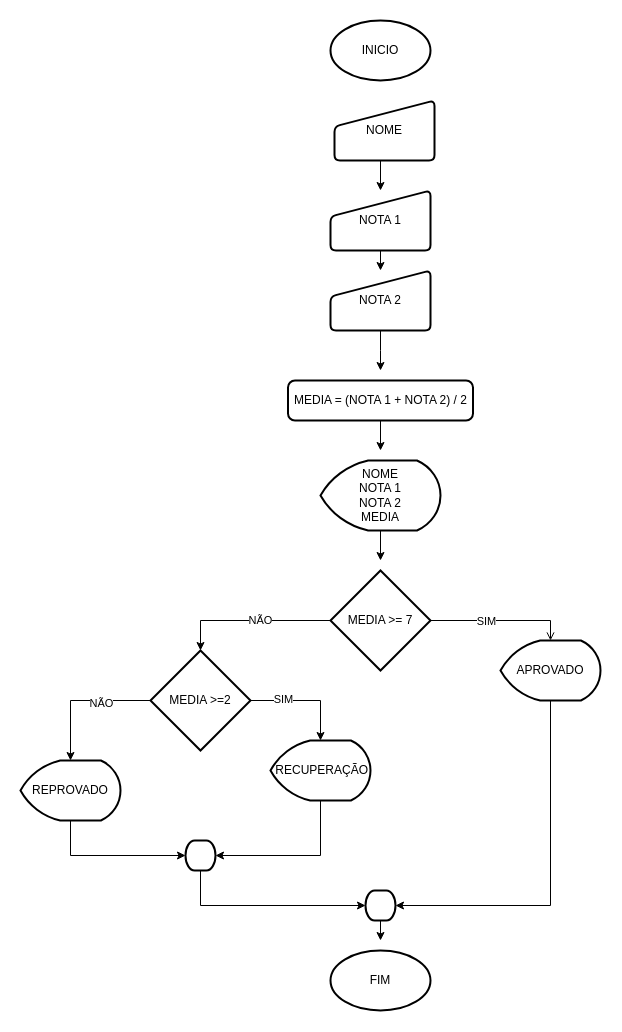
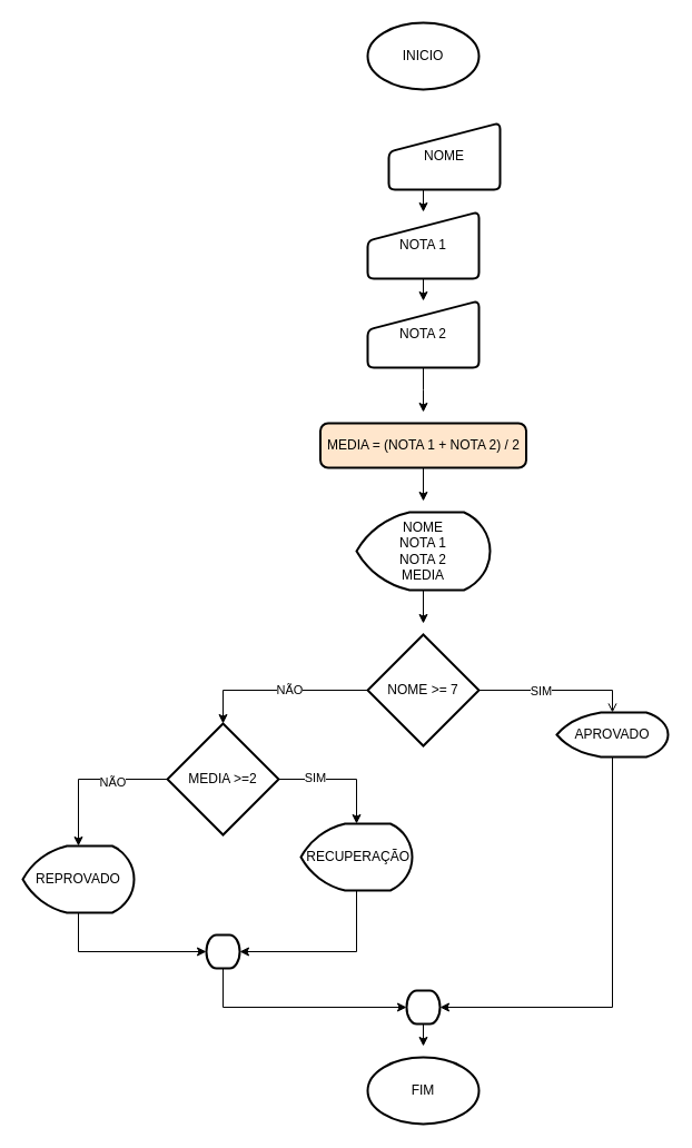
  <mxCell id="0" />
  <mxCell id="1" parent="0" />
  <mxCell id="2" value="INICIO" style="strokeWidth=2;html=1;shape=mxgraph.flowchart.start_1;whiteSpace=wrap;" vertex="1" parent="1"><mxGeometry x="330" y="20" width="100" height="60" as="geometry" /></mxCell>
  <mxCell id="3" style="edgeStyle=orthogonalEdgeStyle;rounded=0;orthogonalLoop=1;jettySize=auto;html=1;exitX=0.5;exitY=1;exitDx=0;exitDy=0;entryX=0.5;entryY=0;entryDx=0;entryDy=0;" edge="1" parent="1" source="4" target="6"><mxGeometry relative="1" as="geometry" /></mxCell>
- <mxCell id="4" value="NOME" style="html=1;strokeWidth=2;shape=manualInput;whiteSpace=wrap;rounded=1;size=26;arcSize=11;" vertex="1" parent="1"><mxGeometry x="334" y="100" width="100" height="60" as="geometry" /></mxCell>
+ <mxCell id="4" value="NOME" style="html=1;strokeWidth=2;shape=manualInput;whiteSpace=wrap;rounded=1;size=26;arcSize=11;" vertex="1" parent="1"><mxGeometry x="349" y="110" width="100" height="60" as="geometry" /></mxCell>
  <mxCell id="5" style="edgeStyle=orthogonalEdgeStyle;rounded=0;orthogonalLoop=1;jettySize=auto;html=1;exitX=0.5;exitY=1;exitDx=0;exitDy=0;entryX=0.5;entryY=0;entryDx=0;entryDy=0;" edge="1" parent="1" source="6" target="8"><mxGeometry relative="1" as="geometry" /></mxCell>
  <mxCell id="6" value="NOTA 1" style="html=1;strokeWidth=2;shape=manualInput;whiteSpace=wrap;rounded=1;size=26;arcSize=11;" vertex="1" parent="1"><mxGeometry x="330" y="190" width="100" height="60" as="geometry" /></mxCell>
  <mxCell id="7" style="edgeStyle=orthogonalEdgeStyle;rounded=0;orthogonalLoop=1;jettySize=auto;html=1;exitX=0.5;exitY=1;exitDx=0;exitDy=0;" edge="1" parent="1" source="8"><mxGeometry relative="1" as="geometry"><mxPoint x="380" y="370" as="targetPoint" /></mxGeometry></mxCell>
  <mxCell id="8" value="NOTA 2" style="html=1;strokeWidth=2;shape=manualInput;whiteSpace=wrap;rounded=1;size=26;arcSize=11;" vertex="1" parent="1"><mxGeometry x="330" y="270" width="100" height="60" as="geometry" /></mxCell>
  <mxCell id="9" style="edgeStyle=orthogonalEdgeStyle;rounded=0;orthogonalLoop=1;jettySize=auto;html=1;exitX=0.5;exitY=1;exitDx=0;exitDy=0;" edge="1" parent="1" source="10"><mxGeometry relative="1" as="geometry"><mxPoint x="380" y="450" as="targetPoint" /></mxGeometry></mxCell>
- <mxCell id="10" value="MEDIA = (NOTA 1 + NOTA 2) / 2" style="rounded=1;whiteSpace=wrap;html=1;absoluteArcSize=1;arcSize=14;strokeWidth=2;" vertex="1" parent="1"><mxGeometry x="287.5" y="380" width="185" height="40" as="geometry" /></mxCell>
+ <mxCell id="10" value="MEDIA = (NOTA 1 + NOTA 2) / 2" style="rounded=1;whiteSpace=wrap;html=1;absoluteArcSize=1;arcSize=14;strokeWidth=2;fillColor=#ffe6cc;" vertex="1" parent="1"><mxGeometry x="287.5" y="380" width="185" height="40" as="geometry" /></mxCell>
  <mxCell id="11" style="edgeStyle=orthogonalEdgeStyle;rounded=0;orthogonalLoop=1;jettySize=auto;html=1;exitX=0.5;exitY=1;exitDx=0;exitDy=0;exitPerimeter=0;" edge="1" parent="1" source="12"><mxGeometry relative="1" as="geometry"><mxPoint x="380" y="560" as="targetPoint" /></mxGeometry></mxCell>
  <mxCell id="12" value="NOME&lt;br&gt;NOTA 1&lt;div&gt;NOTA 2&lt;/div&gt;&lt;div&gt;MEDIA&lt;/div&gt;" style="strokeWidth=2;html=1;shape=mxgraph.flowchart.display;whiteSpace=wrap;" vertex="1" parent="1"><mxGeometry x="320" y="460" width="120" height="70" as="geometry" /></mxCell>
  <mxCell id="13" value="FIM" style="strokeWidth=2;html=1;shape=mxgraph.flowchart.start_1;whiteSpace=wrap;" vertex="1" parent="1"><mxGeometry x="330" y="950" width="100" height="60" as="geometry" /></mxCell>
- <mxCell id="14" value="MEDIA &amp;gt;= 7" style="strokeWidth=2;html=1;shape=mxgraph.flowchart.decision;whiteSpace=wrap;" vertex="1" parent="1"><mxGeometry x="330" y="570" width="100" height="100" as="geometry" /></mxCell>
+ <mxCell id="14" value="NOME &amp;gt;= 7" style="strokeWidth=2;html=1;shape=mxgraph.flowchart.decision;whiteSpace=wrap;" vertex="1" parent="1"><mxGeometry x="330" y="570" width="100" height="100" as="geometry" /></mxCell>
  <mxCell id="15" style="edgeStyle=orthogonalEdgeStyle;rounded=0;orthogonalLoop=1;jettySize=auto;html=1;exitX=0.5;exitY=1;exitDx=0;exitDy=0;exitPerimeter=0;entryX=1;entryY=0.5;entryDx=0;entryDy=0;entryPerimeter=0;" edge="1" parent="1" source="16" target="29"><mxGeometry relative="1" as="geometry"><mxPoint x="560" y="900" as="targetPoint" /></mxGeometry></mxCell>
- <mxCell id="16" value="APROVADO" style="strokeWidth=2;html=1;shape=mxgraph.flowchart.display;whiteSpace=wrap;" vertex="1" parent="1"><mxGeometry x="500" y="640" width="100" height="60" as="geometry" /></mxCell>
+ <mxCell id="16" value="APROVADO" style="strokeWidth=2;html=1;shape=mxgraph.flowchart.display;whiteSpace=wrap;" vertex="1" parent="1"><mxGeometry x="500" y="640" width="100" height="40" as="geometry" /></mxCell>
  <mxCell id="17" style="edgeStyle=orthogonalEdgeStyle;rounded=0;orthogonalLoop=1;jettySize=auto;html=1;exitX=1;exitY=0.5;exitDx=0;exitDy=0;exitPerimeter=0;entryX=0.5;entryY=0;entryDx=0;entryDy=0;entryPerimeter=0;endArrow=open;" edge="1" parent="1" source="14" target="16"><mxGeometry relative="1" as="geometry" /></mxCell>
  <mxCell id="18" value="SIM" style="edgeLabel;html=1;align=center;verticalAlign=middle;resizable=0;points=[];" vertex="1" connectable="0" parent="17"><mxGeometry x="-0.217" relative="1" as="geometry"><mxPoint as="offset" /></mxGeometry></mxCell>
  <mxCell id="19" style="edgeStyle=orthogonalEdgeStyle;rounded=0;orthogonalLoop=1;jettySize=auto;html=1;exitX=0;exitY=0.5;exitDx=0;exitDy=0;exitPerimeter=0;entryX=0.5;entryY=0;entryDx=0;entryDy=0;entryPerimeter=0;" edge="1" parent="1" source="14" target="24"><mxGeometry relative="1" as="geometry"><mxPoint x="200" y="620" as="targetPoint" /></mxGeometry></mxCell>
  <mxCell id="20" value="NÃO" style="edgeLabel;html=1;align=center;verticalAlign=middle;resizable=0;points=[];" vertex="1" connectable="0" parent="19"><mxGeometry x="-0.117" y="-1" relative="1" as="geometry"><mxPoint as="offset" /></mxGeometry></mxCell>
  <mxCell id="21" value="&amp;nbsp;RECUPERAÇÃO" style="strokeWidth=2;html=1;shape=mxgraph.flowchart.display;whiteSpace=wrap;" vertex="1" parent="1"><mxGeometry x="270" y="740" width="100" height="60" as="geometry" /></mxCell>
  <mxCell id="22" style="edgeStyle=orthogonalEdgeStyle;rounded=0;orthogonalLoop=1;jettySize=auto;html=1;exitX=0;exitY=0.5;exitDx=0;exitDy=0;exitPerimeter=0;" edge="1" parent="1" source="24" target="27"><mxGeometry relative="1" as="geometry" /></mxCell>
  <mxCell id="23" value="NÃO" style="edgeLabel;html=1;align=center;verticalAlign=middle;resizable=0;points=[];" vertex="1" connectable="0" parent="22"><mxGeometry x="-0.283" y="2" relative="1" as="geometry"><mxPoint as="offset" /></mxGeometry></mxCell>
  <mxCell id="24" value="MEDIA &amp;gt;=2" style="strokeWidth=2;html=1;shape=mxgraph.flowchart.decision;whiteSpace=wrap;" vertex="1" parent="1"><mxGeometry x="150" y="650" width="100" height="100" as="geometry" /></mxCell>
  <mxCell id="25" style="edgeStyle=orthogonalEdgeStyle;rounded=0;orthogonalLoop=1;jettySize=auto;html=1;exitX=1;exitY=0.5;exitDx=0;exitDy=0;exitPerimeter=0;entryX=0.5;entryY=0;entryDx=0;entryDy=0;entryPerimeter=0;" edge="1" parent="1" source="24" target="21"><mxGeometry relative="1" as="geometry" /></mxCell>
  <mxCell id="26" value="SIM" style="edgeLabel;html=1;align=center;verticalAlign=middle;resizable=0;points=[];" vertex="1" connectable="0" parent="25"><mxGeometry x="-0.422" y="2" relative="1" as="geometry"><mxPoint as="offset" /></mxGeometry></mxCell>
  <mxCell id="27" value="REPROVADO" style="strokeWidth=2;html=1;shape=mxgraph.flowchart.display;whiteSpace=wrap;" vertex="1" parent="1"><mxGeometry x="20" y="760" width="100" height="60" as="geometry" /></mxCell>
  <mxCell id="28" style="edgeStyle=orthogonalEdgeStyle;rounded=0;orthogonalLoop=1;jettySize=auto;html=1;exitX=0.5;exitY=1;exitDx=0;exitDy=0;exitPerimeter=0;" edge="1" parent="1" source="29"><mxGeometry relative="1" as="geometry"><mxPoint x="380" y="940" as="targetPoint" /></mxGeometry></mxCell>
  <mxCell id="29" value="" style="strokeWidth=2;html=1;shape=mxgraph.flowchart.terminator;whiteSpace=wrap;" vertex="1" parent="1"><mxGeometry x="365" y="890" width="30" height="30" as="geometry" /></mxCell>
  <mxCell id="30" value="" style="strokeWidth=2;html=1;shape=mxgraph.flowchart.terminator;whiteSpace=wrap;" vertex="1" parent="1"><mxGeometry x="185" y="840" width="30" height="30" as="geometry" /></mxCell>
  <mxCell id="31" style="edgeStyle=orthogonalEdgeStyle;rounded=0;orthogonalLoop=1;jettySize=auto;html=1;exitX=0.5;exitY=1;exitDx=0;exitDy=0;exitPerimeter=0;entryX=0;entryY=0.5;entryDx=0;entryDy=0;entryPerimeter=0;" edge="1" parent="1" source="27" target="30"><mxGeometry relative="1" as="geometry" /></mxCell>
  <mxCell id="32" style="edgeStyle=orthogonalEdgeStyle;rounded=0;orthogonalLoop=1;jettySize=auto;html=1;exitX=0.5;exitY=1;exitDx=0;exitDy=0;exitPerimeter=0;entryX=1;entryY=0.5;entryDx=0;entryDy=0;entryPerimeter=0;" edge="1" parent="1" source="21" target="30"><mxGeometry relative="1" as="geometry" /></mxCell>
  <mxCell id="33" style="edgeStyle=orthogonalEdgeStyle;rounded=0;orthogonalLoop=1;jettySize=auto;html=1;exitX=0.5;exitY=1;exitDx=0;exitDy=0;exitPerimeter=0;entryX=0;entryY=0.5;entryDx=0;entryDy=0;entryPerimeter=0;" edge="1" parent="1" source="30" target="29"><mxGeometry relative="1" as="geometry" /></mxCell>
